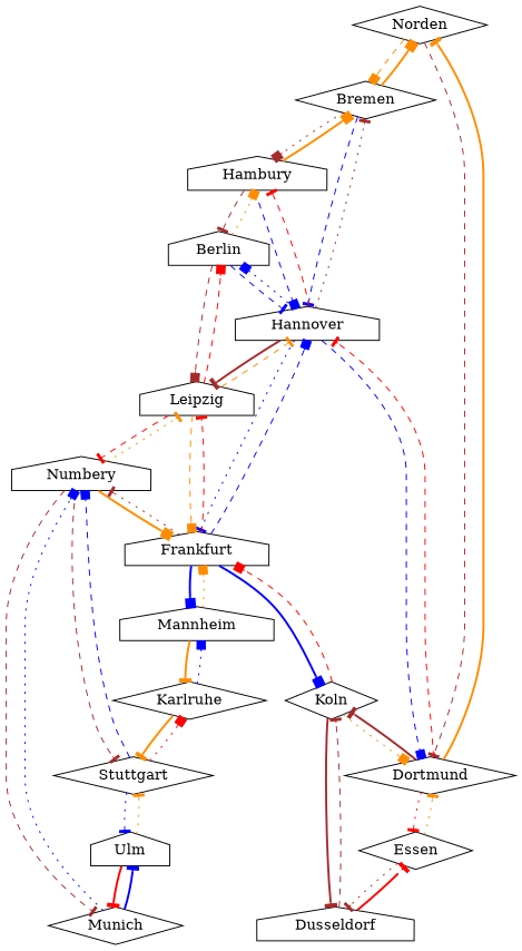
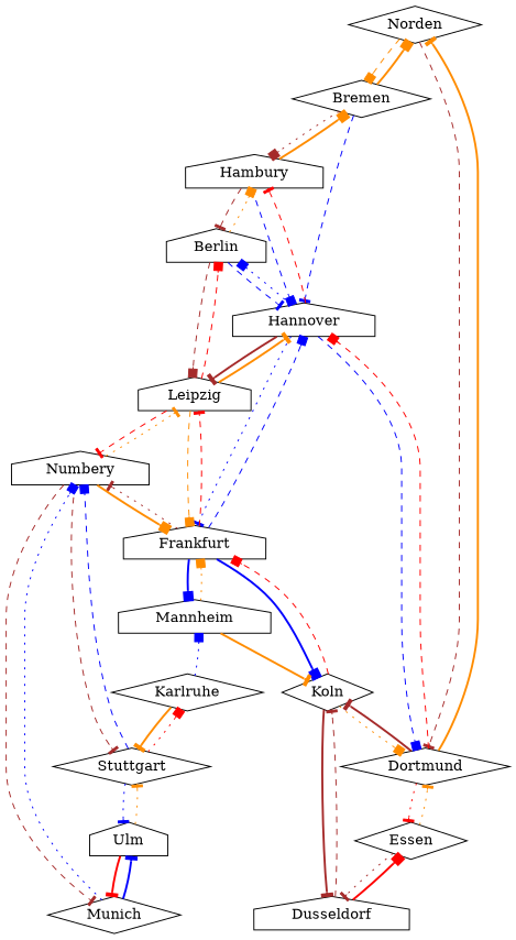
  digraph {
    node [shape=house]
    edge [arrowhead=tee color=darkorange style=dashed]
    Norden [shape=diamond]
    Bremen [shape=diamond]
    Dortmund [shape=diamond]
    Hannover
    Hambury
    Essen [shape=diamond]
    Koln [shape=diamond]
    Frankfurt
    Leipzig
    Berlin
    Dusseldorf
    Mannheim
    Numbery
    Karlruhe [shape=diamond]
    Stuttgart [shape=diamond]
    Munich [shape=diamond]
    Ulm
    Norden -> Bremen [arrowhead=box]
    Norden -> Dortmund [color=brown]
    Bremen -> Norden [arrowhead=box style=bold]
    Bremen -> Hannover [color=blue]
    Bremen -> Hambury [arrowhead=box color=brown style=dotted]
    Dortmund -> Norden [style=bold]
-   Dortmund -> Hannover [color=red]
+   Dortmund -> Hannover [arrowhead=box color=red]
    Dortmund -> Essen [color=red style=dotted]
    Dortmund -> Koln [color=brown style=bold]
-   Hannover -> Bremen [color=brown style=dotted]
    Hannover -> Dortmund [arrowhead=box color=blue]
    Hannover -> Hambury [color=red]
    Hannover -> Frankfurt [color=blue style=dotted]
    Hannover -> Leipzig [color=brown style=bold]
    Hannover -> Berlin [arrowhead=box color=blue style=dotted]
    Hambury -> Bremen [arrowhead=box style=bold]
    Hambury -> Hannover [arrowhead=box color=blue]
    Hambury -> Berlin [color=brown]
    Essen -> Dortmund [style=dotted]
    Essen -> Dusseldorf [color=brown style=dotted]
    Koln -> Dortmund [arrowhead=box style=dotted]
    Koln -> Frankfurt [arrowhead=box color=red]
    Koln -> Dusseldorf [color=brown style=bold]
    Frankfurt -> Hannover [arrowhead=box color=blue]
    Frankfurt -> Koln [arrowhead=box color=blue style=bold]
    Frankfurt -> Leipzig [color=red]
    Frankfurt -> Mannheim [arrowhead=box color=blue style=bold]
    Frankfurt -> Numbery [color=brown style=dotted]
-   Leipzig -> Hannover
+   Leipzig -> Hannover [style=bold]
    Leipzig -> Frankfurt [arrowhead=box]
    Leipzig -> Berlin [arrowhead=box color=red]
    Leipzig -> Numbery [color=red]
    Berlin -> Hannover [color=blue]
    Berlin -> Hambury [arrowhead=box style=dotted]
    Berlin -> Leipzig [arrowhead=box color=brown]
-   Dusseldorf -> Essen [color=red style=bold]
+   Dusseldorf -> Essen [arrowhead=box color=red style=bold]
    Dusseldorf -> Koln [color=brown]
    Mannheim -> Frankfurt [arrowhead=box style=dotted]
-   Mannheim -> Karlruhe [style=bold]
+   Mannheim -> Koln [style=bold]
    Numbery -> Frankfurt [arrowhead=box style=bold]
    Numbery -> Leipzig [style=dotted]
    Numbery -> Stuttgart [color=brown]
    Numbery -> Munich [color=brown]
    Karlruhe -> Mannheim [arrowhead=box color=blue style=dotted]
    Karlruhe -> Stuttgart [style=bold]
    Stuttgart -> Numbery [arrowhead=box color=blue]
    Stuttgart -> Karlruhe [arrowhead=box color=red style=dotted]
    Stuttgart -> Ulm [color=blue style=dotted]
    Munich -> Numbery [arrowhead=box color=blue style=dotted]
    Munich -> Ulm [color=blue style=bold]
    Ulm -> Stuttgart [style=dotted]
    Ulm -> Munich [color=red style=bold]
  }
